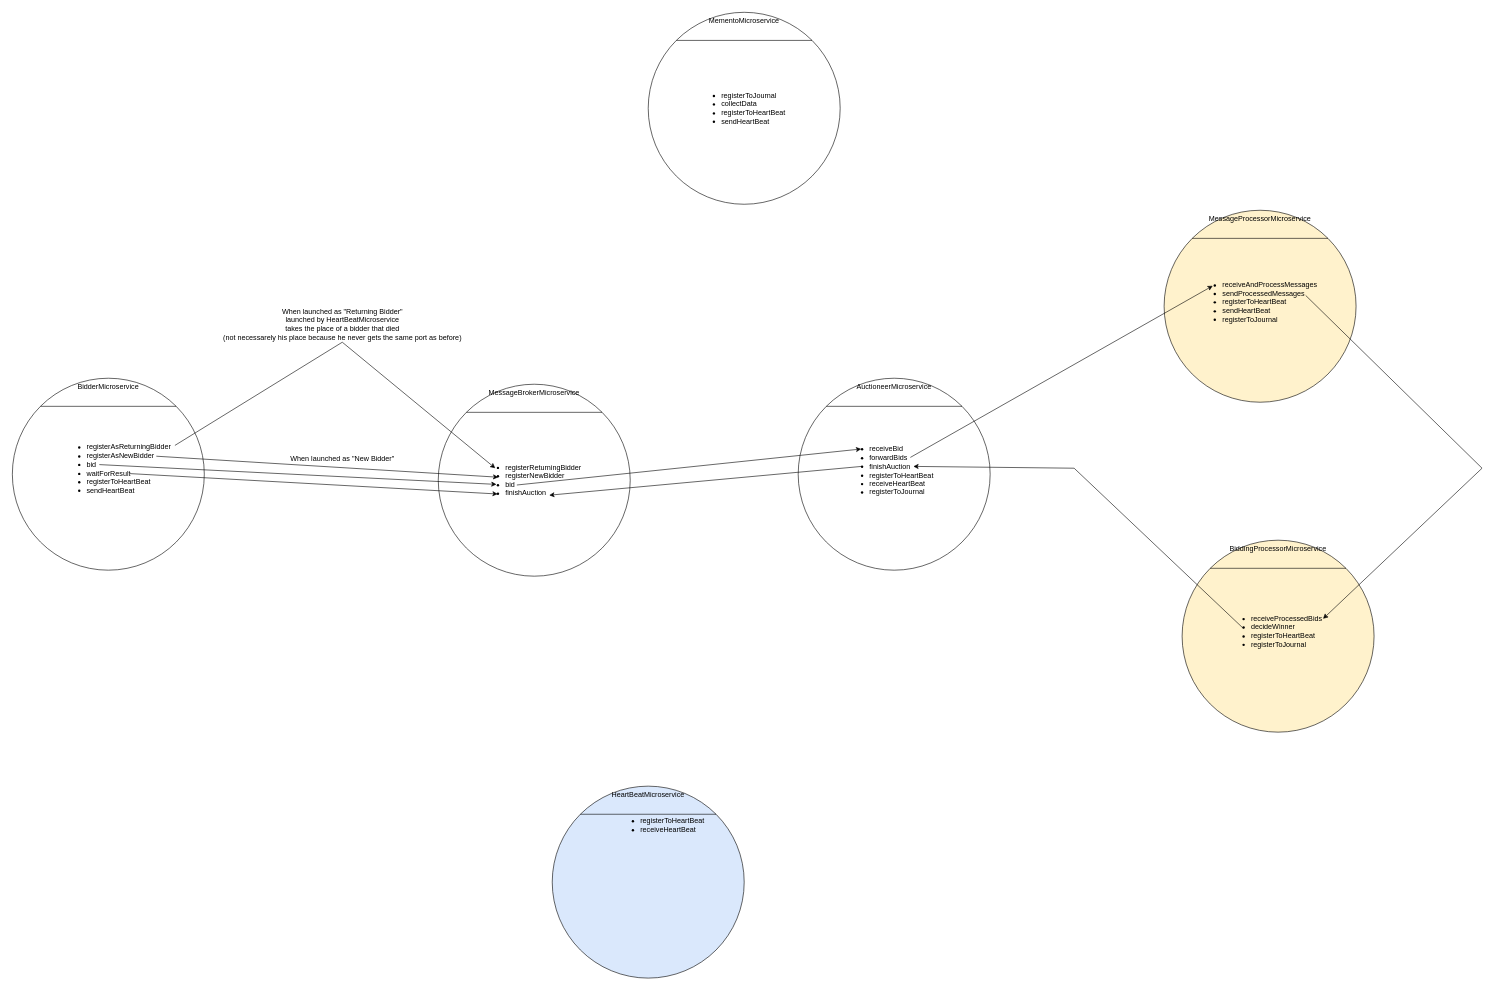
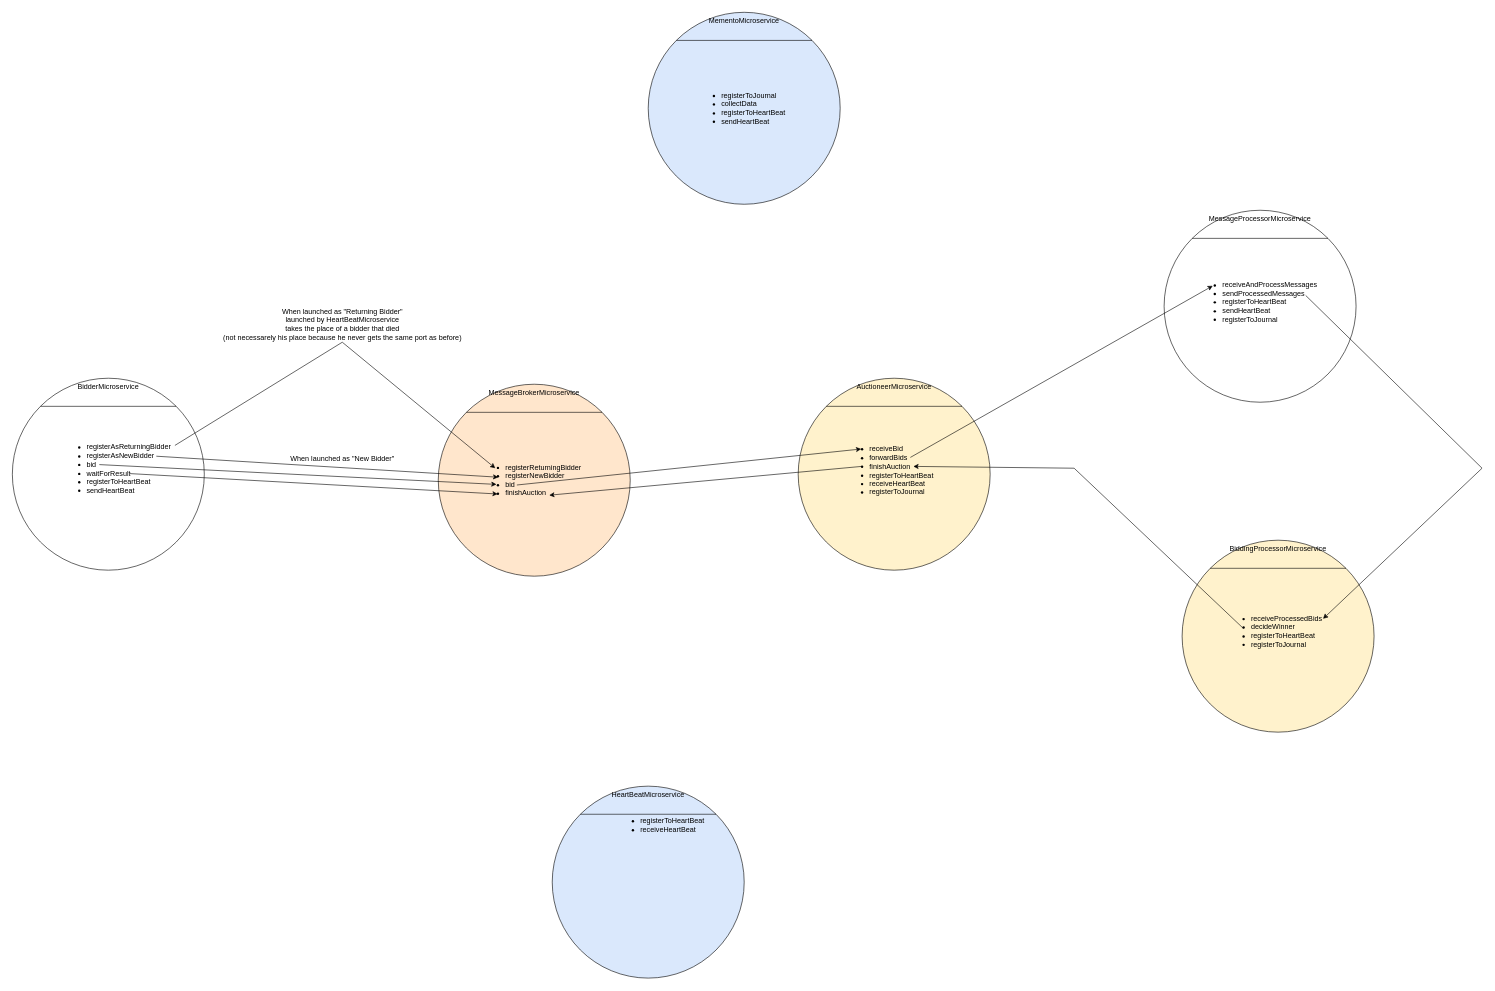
  <mxCell id="0" />
  <mxCell id="1" parent="0" />
  <mxCell id="2" value="BidderMicroservice" style="ellipse;whiteSpace=wrap;html=1;verticalAlign=top;" parent="1" vertex="1"><mxGeometry x="20" y="630" width="320" height="320" as="geometry" /></mxCell>
  <mxCell id="3" value="" style="endArrow=none;html=1;rounded=0;entryX=1;entryY=0;entryDx=0;entryDy=0;exitX=0;exitY=0;exitDx=0;exitDy=0;" parent="1" source="2" target="2" edge="1"><mxGeometry width="50" height="50" relative="1" as="geometry"><mxPoint x="260" y="930" as="sourcePoint" /><mxPoint x="310" y="880" as="targetPoint" /></mxGeometry></mxCell>
  <mxCell id="4" value="&lt;div style=&quot;text-align: left&quot;&gt;&lt;ul&gt;&lt;li&gt;&lt;span&gt;registerAsReturningBidder&lt;/span&gt;&lt;/li&gt;&lt;li&gt;registerAsNewBidder&lt;/li&gt;&lt;li&gt;&lt;span&gt;bid&lt;/span&gt;&lt;/li&gt;&lt;li&gt;&lt;span&gt;waitForResult&lt;/span&gt;&lt;/li&gt;&lt;li&gt;registerToHeartBeat&lt;/li&gt;&lt;li&gt;sendHeartBeat&lt;/li&gt;&lt;/ul&gt;&lt;/div&gt;" style="text;html=1;align=center;verticalAlign=middle;resizable=0;points=[];autosize=1;strokeColor=none;fillColor=none;" parent="1" vertex="1"><mxGeometry x="94" y="726" width="200" height="110" as="geometry" /></mxCell>
- <mxCell id="5" value="MessageBrokerMicroservice" style="ellipse;whiteSpace=wrap;html=1;verticalAlign=top;" parent="1" vertex="1"><mxGeometry x="730" y="640" width="320" height="320" as="geometry" /></mxCell>
+ <mxCell id="5" value="MessageBrokerMicroservice" style="ellipse;whiteSpace=wrap;html=1;verticalAlign=top;fillColor=#ffe6cc;" parent="1" vertex="1"><mxGeometry x="730" y="640" width="320" height="320" as="geometry" /></mxCell>
  <mxCell id="6" value="" style="endArrow=none;html=1;rounded=0;entryX=1;entryY=0;entryDx=0;entryDy=0;exitX=0;exitY=0;exitDx=0;exitDy=0;" parent="1" source="5" target="5" edge="1"><mxGeometry width="50" height="50" relative="1" as="geometry"><mxPoint x="970" y="940" as="sourcePoint" /><mxPoint x="1020" y="890" as="targetPoint" /></mxGeometry></mxCell>
  <mxCell id="7" value="&lt;div style=&quot;text-align: left&quot;&gt;&lt;ul&gt;&lt;li&gt;registerReturningBidder&lt;/li&gt;&lt;li&gt;registerNewBidder&lt;/li&gt;&lt;li&gt;bid&lt;/li&gt;&lt;li&gt;finishAuction&lt;/li&gt;&lt;/ul&gt;&lt;/div&gt;" style="text;html=1;align=center;verticalAlign=middle;resizable=0;points=[];autosize=1;strokeColor=none;fillColor=none;" parent="1" vertex="1"><mxGeometry x="795" y="755" width="180" height="90" as="geometry" /></mxCell>
- <mxCell id="8" value="AuctioneerMicroservice" style="ellipse;whiteSpace=wrap;html=1;verticalAlign=top;" parent="1" vertex="1"><mxGeometry x="1330" y="630" width="320" height="320" as="geometry" /></mxCell>
+ <mxCell id="8" value="AuctioneerMicroservice" style="ellipse;whiteSpace=wrap;html=1;verticalAlign=top;fillColor=#fff2cc;" parent="1" vertex="1"><mxGeometry x="1330" y="630" width="320" height="320" as="geometry" /></mxCell>
  <mxCell id="9" value="" style="endArrow=none;html=1;rounded=0;entryX=1;entryY=0;entryDx=0;entryDy=0;exitX=0;exitY=0;exitDx=0;exitDy=0;" parent="1" source="8" target="8" edge="1"><mxGeometry width="50" height="50" relative="1" as="geometry"><mxPoint x="1570" y="930" as="sourcePoint" /><mxPoint x="1620" y="880" as="targetPoint" /></mxGeometry></mxCell>
  <mxCell id="10" value="&lt;div style=&quot;text-align: left&quot;&gt;&lt;ul&gt;&lt;li&gt;receiveBid&lt;/li&gt;&lt;li&gt;forwardBids&lt;/li&gt;&lt;li&gt;finishAuction&lt;/li&gt;&lt;li&gt;registerToHeartBeat&lt;/li&gt;&lt;li&gt;receiveHeartBeat&lt;/li&gt;&lt;li&gt;registerToJournal&lt;/li&gt;&lt;/ul&gt;&lt;/div&gt;" style="text;html=1;align=center;verticalAlign=middle;resizable=0;points=[];autosize=1;strokeColor=none;fillColor=none;" parent="1" vertex="1"><mxGeometry x="1402" y="729" width="160" height="110" as="geometry" /></mxCell>
- <mxCell id="11" value="MessageProcessorMicroservice" style="ellipse;whiteSpace=wrap;html=1;verticalAlign=top;fillColor=#fff2cc;" parent="1" vertex="1"><mxGeometry x="1940" y="350" width="320" height="320" as="geometry" /></mxCell>
+ <mxCell id="11" value="MessageProcessorMicroservice" style="ellipse;whiteSpace=wrap;html=1;verticalAlign=top;" parent="1" vertex="1"><mxGeometry x="1940" y="350" width="320" height="320" as="geometry" /></mxCell>
  <mxCell id="12" value="" style="endArrow=none;html=1;rounded=0;entryX=1;entryY=0;entryDx=0;entryDy=0;exitX=0;exitY=0;exitDx=0;exitDy=0;" parent="1" source="11" target="11" edge="1"><mxGeometry width="50" height="50" relative="1" as="geometry"><mxPoint x="2180" y="650" as="sourcePoint" /><mxPoint x="2230" y="600" as="targetPoint" /></mxGeometry></mxCell>
  <mxCell id="13" value="&lt;div style=&quot;text-align: left&quot;&gt;&lt;ul&gt;&lt;li&gt;receiveAndProcessMessages&lt;/li&gt;&lt;li&gt;sendProcessedMessages&lt;/li&gt;&lt;li&gt;registerToHeartBeat&lt;/li&gt;&lt;li&gt;sendHeartBeat&lt;/li&gt;&lt;li&gt;registerToJournal&lt;/li&gt;&lt;/ul&gt;&lt;div&gt;&lt;/div&gt;&lt;/div&gt;" style="text;html=1;align=center;verticalAlign=middle;resizable=0;points=[];autosize=1;strokeColor=none;fillColor=none;" parent="1" vertex="1"><mxGeometry x="1991" y="453" width="210" height="100" as="geometry" /></mxCell>
  <mxCell id="14" value="BiddingProcessorMicroservice" style="ellipse;whiteSpace=wrap;html=1;verticalAlign=top;fillColor=#fff2cc;" parent="1" vertex="1"><mxGeometry x="1970" y="900" width="320" height="320" as="geometry" /></mxCell>
  <mxCell id="15" value="" style="endArrow=none;html=1;rounded=0;entryX=1;entryY=0;entryDx=0;entryDy=0;exitX=0;exitY=0;exitDx=0;exitDy=0;" parent="1" source="14" target="14" edge="1"><mxGeometry width="50" height="50" relative="1" as="geometry"><mxPoint x="2210" y="1200" as="sourcePoint" /><mxPoint x="2260" y="1150" as="targetPoint" /></mxGeometry></mxCell>
  <mxCell id="16" value="&lt;div style=&quot;text-align: left&quot;&gt;&lt;ul&gt;&lt;li&gt;receiveProcessedBids&lt;/li&gt;&lt;li&gt;decideWinner&lt;/li&gt;&lt;li&gt;registerToHeartBeat&lt;/li&gt;&lt;li&gt;registerToJournal&lt;/li&gt;&lt;/ul&gt;&lt;div&gt;&lt;/div&gt;&lt;/div&gt;" style="text;html=1;align=center;verticalAlign=middle;resizable=0;points=[];autosize=1;strokeColor=none;fillColor=none;" parent="1" vertex="1"><mxGeometry x="2039" y="1007" width="170" height="90" as="geometry" /></mxCell>
  <mxCell id="17" value="HeartBeatMicroservice" style="ellipse;whiteSpace=wrap;html=1;verticalAlign=top;fillColor=#dae8fc;" parent="1" vertex="1"><mxGeometry x="920" y="1310" width="320" height="320" as="geometry" /></mxCell>
  <mxCell id="18" value="" style="endArrow=none;html=1;rounded=0;entryX=1;entryY=0;entryDx=0;entryDy=0;exitX=0;exitY=0;exitDx=0;exitDy=0;" parent="1" source="17" target="17" edge="1"><mxGeometry width="50" height="50" relative="1" as="geometry"><mxPoint x="1160" y="1610" as="sourcePoint" /><mxPoint x="1210" y="1560" as="targetPoint" /></mxGeometry></mxCell>
  <mxCell id="19" value="&lt;div style=&quot;text-align: left&quot;&gt;&lt;ul&gt;&lt;li&gt;registerToHeartBeat&lt;/li&gt;&lt;li&gt;receiveHeartBeat&lt;/li&gt;&lt;/ul&gt;&lt;/div&gt;" style="text;html=1;align=center;verticalAlign=middle;resizable=0;points=[];autosize=1;strokeColor=none;fillColor=none;" parent="1" vertex="1"><mxGeometry x="1020" y="1345" width="160" height="60" as="geometry" /></mxCell>
- <mxCell id="20" value="MementoMicroservice" style="ellipse;whiteSpace=wrap;html=1;verticalAlign=top;" parent="1" vertex="1"><mxGeometry x="1080" y="20" width="320" height="320" as="geometry" /></mxCell>
+ <mxCell id="20" value="MementoMicroservice" style="ellipse;whiteSpace=wrap;html=1;verticalAlign=top;fillColor=#dae8fc;" parent="1" vertex="1"><mxGeometry x="1080" y="20" width="320" height="320" as="geometry" /></mxCell>
  <mxCell id="21" value="" style="endArrow=none;html=1;rounded=0;entryX=1;entryY=0;entryDx=0;entryDy=0;exitX=0;exitY=0;exitDx=0;exitDy=0;" parent="1" source="20" target="20" edge="1"><mxGeometry width="50" height="50" relative="1" as="geometry"><mxPoint x="1320" y="320" as="sourcePoint" /><mxPoint x="1370" y="270" as="targetPoint" /></mxGeometry></mxCell>
  <mxCell id="22" value="&lt;div style=&quot;text-align: left&quot;&gt;&lt;ul&gt;&lt;li&gt;registerToJournal&lt;/li&gt;&lt;li&gt;collectData&lt;/li&gt;&lt;li&gt;registerToHeartBeat&lt;/li&gt;&lt;li&gt;sendHeartBeat&lt;/li&gt;&lt;/ul&gt;&lt;/div&gt;" style="text;html=1;align=center;verticalAlign=middle;resizable=0;points=[];autosize=1;strokeColor=none;fillColor=none;" parent="1" vertex="1"><mxGeometry x="1155" y="135" width="160" height="90" as="geometry" /></mxCell>
  <mxCell id="23" value="" style="endArrow=classic;html=1;rounded=0;" parent="1" edge="1"><mxGeometry width="50" height="50" relative="1" as="geometry"><mxPoint x="165" y="774" as="sourcePoint" /><mxPoint x="827" y="807" as="targetPoint" /></mxGeometry></mxCell>
  <mxCell id="24" value="" style="endArrow=classic;html=1;rounded=0;" parent="1" edge="1"><mxGeometry width="50" height="50" relative="1" as="geometry"><mxPoint x="216" y="789" as="sourcePoint" /><mxPoint x="829" y="823" as="targetPoint" /></mxGeometry></mxCell>
  <mxCell id="25" value="" style="endArrow=classic;html=1;rounded=0;" parent="1" edge="1"><mxGeometry width="50" height="50" relative="1" as="geometry"><mxPoint x="291" y="742" as="sourcePoint" /><mxPoint x="825" y="780" as="targetPoint" /><Array as="points"><mxPoint x="570" y="570" /></Array></mxGeometry></mxCell>
  <mxCell id="26" value="" style="endArrow=classic;html=1;rounded=0;" parent="1" edge="1"><mxGeometry width="50" height="50" relative="1" as="geometry"><mxPoint x="260" y="760" as="sourcePoint" /><mxPoint x="830" y="795" as="targetPoint" /></mxGeometry></mxCell>
  <mxCell id="27" value="When launched as &quot;New Bidder&quot;" style="text;html=1;align=center;verticalAlign=middle;resizable=0;points=[];autosize=1;strokeColor=none;fillColor=none;" parent="1" vertex="1"><mxGeometry x="475" y="755" width="190" height="20" as="geometry" /></mxCell>
  <mxCell id="28" value="When launched as &quot;Returning Bidder&quot; &lt;br&gt;launched by HeartBeatMicroservice&lt;br&gt;takes the place of a bidder that died &lt;br&gt;(not necessarely his place because he never gets the same port as before)" style="text;html=1;align=center;verticalAlign=middle;resizable=0;points=[];autosize=1;strokeColor=none;fillColor=none;" parent="1" vertex="1"><mxGeometry x="365" y="510" width="410" height="60" as="geometry" /></mxCell>
  <mxCell id="29" value="" style="endArrow=classic;html=1;rounded=0;" parent="1" edge="1"><mxGeometry width="50" height="50" relative="1" as="geometry"><mxPoint x="861" y="808" as="sourcePoint" /><mxPoint x="1435" y="748" as="targetPoint" /></mxGeometry></mxCell>
  <mxCell id="30" value="" style="endArrow=classic;html=1;rounded=0;" parent="1" edge="1"><mxGeometry width="50" height="50" relative="1" as="geometry"><mxPoint x="1436" y="777" as="sourcePoint" /><mxPoint x="915" y="825" as="targetPoint" /></mxGeometry></mxCell>
  <mxCell id="31" value="" style="endArrow=classic;html=1;rounded=0;" parent="1" edge="1"><mxGeometry width="50" height="50" relative="1" as="geometry"><mxPoint x="1517" y="762" as="sourcePoint" /><mxPoint x="2021" y="476" as="targetPoint" /></mxGeometry></mxCell>
  <mxCell id="32" value="" style="endArrow=classic;html=1;rounded=0;" parent="1" edge="1"><mxGeometry width="50" height="50" relative="1" as="geometry"><mxPoint x="2176" y="492" as="sourcePoint" /><mxPoint x="2205" y="1031" as="targetPoint" /><Array as="points"><mxPoint x="2470" y="780" /></Array></mxGeometry></mxCell>
  <mxCell id="33" value="" style="endArrow=classic;html=1;rounded=0;" parent="1" edge="1"><mxGeometry width="50" height="50" relative="1" as="geometry"><mxPoint x="2072" y="1047" as="sourcePoint" /><mxPoint x="1522" y="777" as="targetPoint" /><Array as="points"><mxPoint x="1790" y="780" /></Array></mxGeometry></mxCell>
